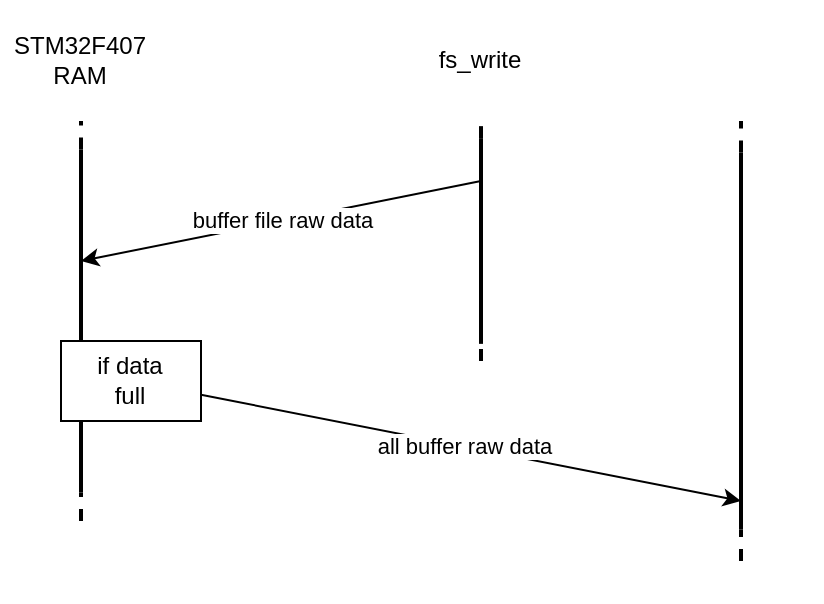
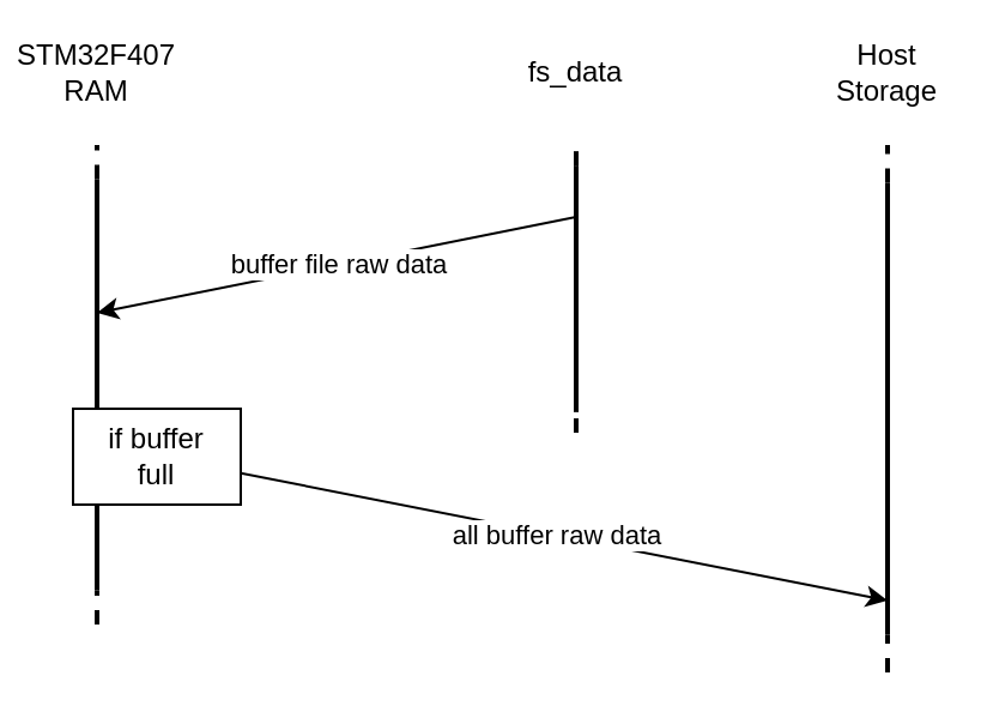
  <mxCell id="0" />
  <mxCell id="1" parent="0" />
  <mxCell id="2" value="" style="group" vertex="1" connectable="0" parent="1"><mxGeometry x="370" y="60" height="220" as="geometry" /></mxCell>
  <mxCell id="3" value="" style="endArrow=none;html=1;strokeWidth=2;" edge="1" parent="2"><mxGeometry width="50" height="50" relative="1" as="geometry"><mxPoint y="204.286" as="sourcePoint" /><mxPoint y="15.714" as="targetPoint" /></mxGeometry></mxCell>
  <mxCell id="4" value="" style="endArrow=none;dashed=1;html=1;strokeWidth=2;" edge="1" parent="2"><mxGeometry width="50" height="50" relative="1" as="geometry"><mxPoint y="15.714" as="sourcePoint" /><mxPoint as="targetPoint" /></mxGeometry></mxCell>
  <mxCell id="5" value="" style="endArrow=none;dashed=1;html=1;strokeWidth=2;" edge="1" parent="2"><mxGeometry width="50" height="50" relative="1" as="geometry"><mxPoint y="220.0" as="sourcePoint" /><mxPoint y="204.286" as="targetPoint" /></mxGeometry></mxCell>
+ <mxCell id="6" value="&lt;div&gt;Host&lt;/div&gt;&lt;div&gt;Storage&lt;br&gt;&lt;/div&gt;" style="text;html=1;strokeColor=none;fillColor=none;align=center;verticalAlign=middle;whiteSpace=wrap;rounded=0;" vertex="1" parent="1"><mxGeometry x="350" y="20" width="40" height="20" as="geometry" /></mxCell>
  <mxCell id="7" value="" style="group" vertex="1" connectable="0" parent="1"><mxGeometry x="40" y="60" height="200" as="geometry" /></mxCell>
  <mxCell id="8" value="" style="endArrow=none;html=1;strokeWidth=2;" edge="1" parent="7"><mxGeometry width="50" height="50" relative="1" as="geometry"><mxPoint y="185.714" as="sourcePoint" /><mxPoint y="14.286" as="targetPoint" /></mxGeometry></mxCell>
  <mxCell id="9" value="" style="endArrow=none;dashed=1;html=1;strokeWidth=2;" edge="1" parent="7"><mxGeometry width="50" height="50" relative="1" as="geometry"><mxPoint y="14.286" as="sourcePoint" /><mxPoint as="targetPoint" /></mxGeometry></mxCell>
  <mxCell id="10" value="" style="endArrow=none;dashed=1;html=1;strokeWidth=2;" edge="1" parent="7"><mxGeometry width="50" height="50" relative="1" as="geometry"><mxPoint y="200" as="sourcePoint" /><mxPoint y="185.714" as="targetPoint" /></mxGeometry></mxCell>
  <mxCell id="11" value="&lt;div align=&quot;center&quot;&gt;STM32F407&lt;/div&gt;&lt;div&gt;RAM&lt;/div&gt;" style="text;html=1;strokeColor=none;fillColor=none;align=center;verticalAlign=middle;whiteSpace=wrap;rounded=0;" vertex="1" parent="1"><mxGeometry x="20" y="20" width="40" height="20" as="geometry" /></mxCell>
  <mxCell id="12" value="" style="endArrow=classic;html=1;strokeWidth=1;" edge="1" parent="1"><mxGeometry width="50" height="50" relative="1" as="geometry"><mxPoint x="240" y="90" as="sourcePoint" /><mxPoint x="40" y="130" as="targetPoint" /></mxGeometry></mxCell>
  <mxCell id="13" value="buffer file raw data" style="edgeLabel;html=1;align=center;verticalAlign=middle;resizable=0;points=[];" vertex="1" connectable="0" parent="12"><mxGeometry x="-0.113" y="2" relative="1" as="geometry"><mxPoint x="-12" as="offset" /></mxGeometry></mxCell>
  <mxCell id="14" value="" style="endArrow=classic;html=1;strokeWidth=1;" edge="1" parent="1" source="21"><mxGeometry width="50" height="50" relative="1" as="geometry"><mxPoint x="120" y="200" as="sourcePoint" /><mxPoint x="370" y="250" as="targetPoint" /></mxGeometry></mxCell>
  <mxCell id="15" value="all buffer raw data" style="edgeLabel;html=1;align=center;verticalAlign=middle;resizable=0;points=[];" vertex="1" connectable="0" parent="14"><mxGeometry x="-0.113" y="2" relative="1" as="geometry"><mxPoint x="11" y="4" as="offset" /></mxGeometry></mxCell>
  <mxCell id="16" value="" style="group" vertex="1" connectable="0" parent="1"><mxGeometry x="240" y="60" height="120" as="geometry" /></mxCell>
  <mxCell id="17" value="" style="endArrow=none;html=1;strokeWidth=2;" edge="1" parent="16"><mxGeometry width="50" height="50" relative="1" as="geometry"><mxPoint y="111.429" as="sourcePoint" /><mxPoint y="8.571" as="targetPoint" /></mxGeometry></mxCell>
  <mxCell id="18" value="" style="endArrow=none;dashed=1;html=1;strokeWidth=2;" edge="1" parent="16"><mxGeometry width="50" height="50" relative="1" as="geometry"><mxPoint y="8.571" as="sourcePoint" /><mxPoint as="targetPoint" /></mxGeometry></mxCell>
  <mxCell id="19" value="" style="endArrow=none;dashed=1;html=1;strokeWidth=2;" edge="1" parent="16"><mxGeometry width="50" height="50" relative="1" as="geometry"><mxPoint y="120.0" as="sourcePoint" /><mxPoint y="111.429" as="targetPoint" /></mxGeometry></mxCell>
- <mxCell id="20" value="fs_write" style="text;html=1;strokeColor=none;fillColor=none;align=center;verticalAlign=middle;whiteSpace=wrap;rounded=0;" vertex="1" parent="1"><mxGeometry x="220" y="20" width="40" height="20" as="geometry" /></mxCell>
- <mxCell id="21" value="&lt;div&gt;if data&lt;/div&gt;&lt;div&gt;full&lt;br&gt;&lt;/div&gt;" style="rounded=0;whiteSpace=wrap;html=1;" vertex="1" parent="1"><mxGeometry x="30" y="170" width="70" height="40" as="geometry" /></mxCell>
+ <mxCell id="20" value="fs_data" style="text;html=1;strokeColor=none;fillColor=none;align=center;verticalAlign=middle;whiteSpace=wrap;rounded=0;" vertex="1" parent="1"><mxGeometry x="220" y="20" width="40" height="20" as="geometry" /></mxCell>
+ <mxCell id="21" value="&lt;div&gt;if buffer&lt;/div&gt;&lt;div&gt;full&lt;br&gt;&lt;/div&gt;" style="rounded=0;whiteSpace=wrap;html=1;" vertex="1" parent="1"><mxGeometry x="30" y="170" width="70" height="40" as="geometry" /></mxCell>
